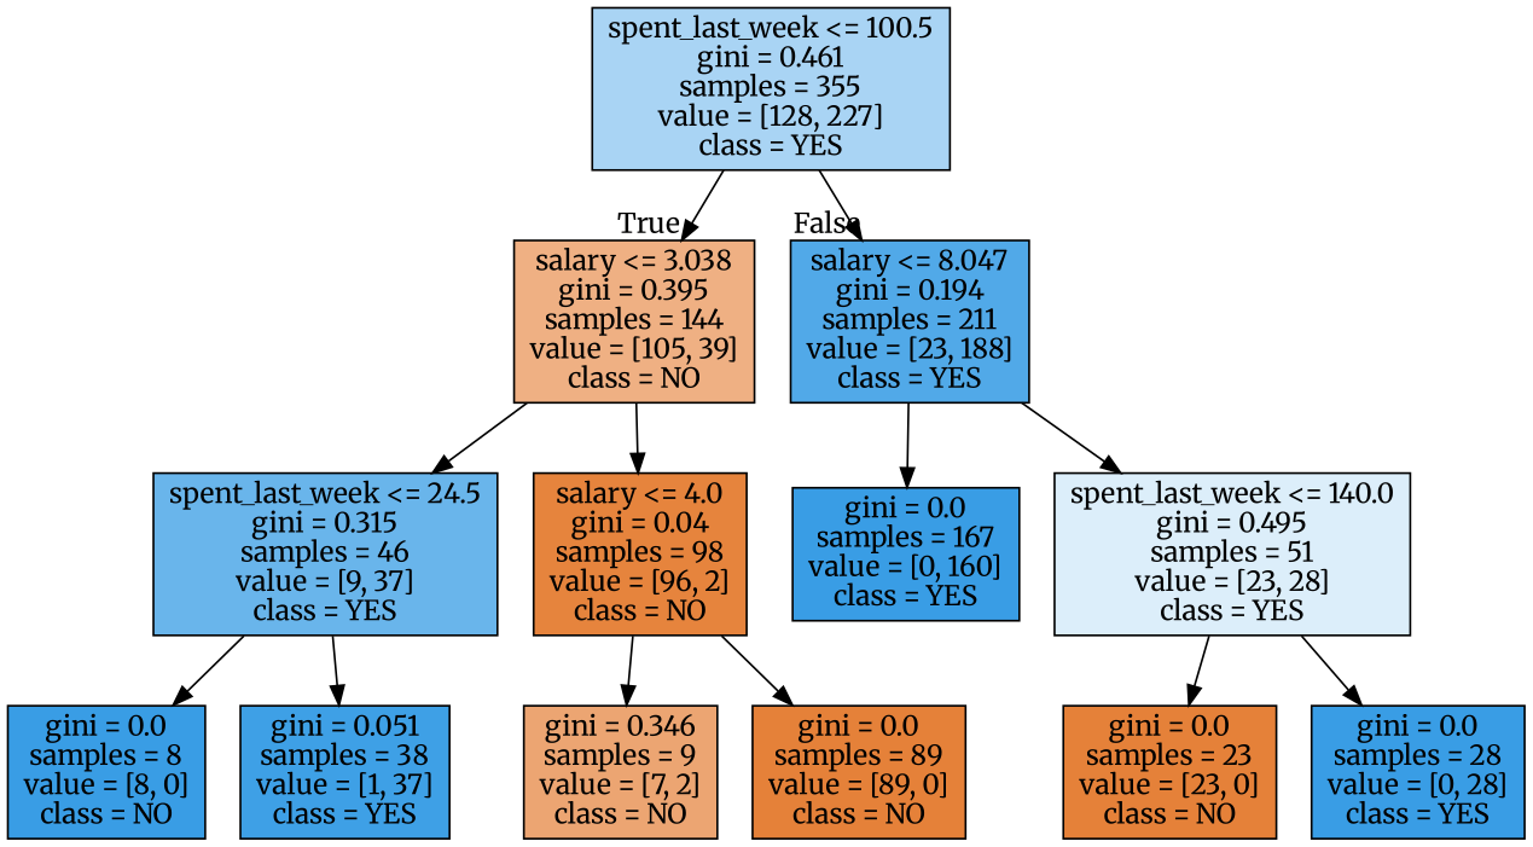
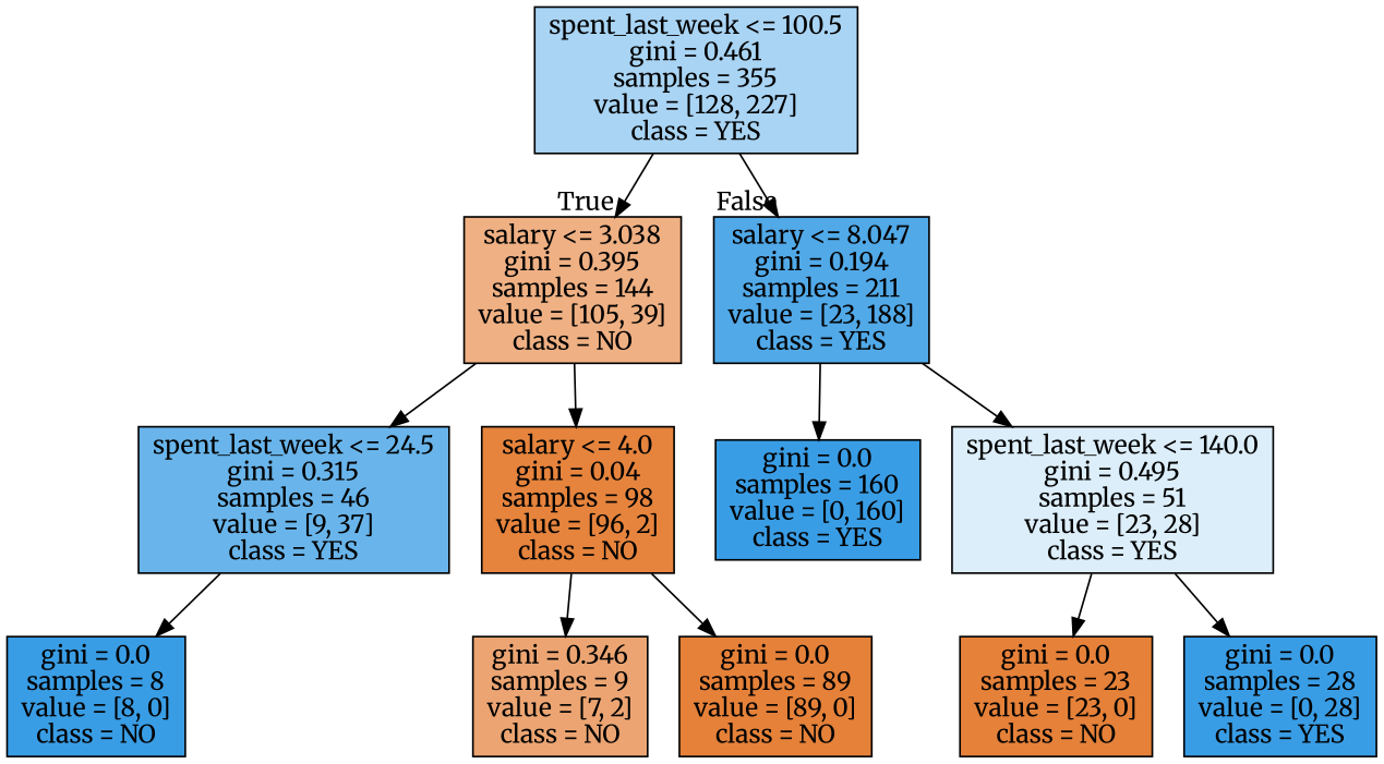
  digraph {
    fontname=Merriweather
    node [color=black fillcolor="#399de5" fontname=Merriweather shape=box style=filled]
    edge [fontname=Merriweather]
    n1 [fillcolor="#a9d4f4" label="spent_last_week <= 100.5\ngini = 0.461\nsamples = 355\nvalue = [128, 227]\nclass = YES"]
    n2 [fillcolor="#efb083" label="salary <= 3.038\ngini = 0.395\nsamples = 144\nvalue = [105, 39]\nclass = NO"]
    n3 [fillcolor="#51a9e8" label="salary <= 8.047\ngini = 0.194\nsamples = 211\nvalue = [23, 188]\nclass = YES"]
    n4 [fillcolor="#69b5eb" label="spent_last_week <= 24.5\ngini = 0.315\nsamples = 46\nvalue = [9, 37]\nclass = YES"]
    n5 [fillcolor="#e6843d" label="salary <= 4.0\ngini = 0.04\nsamples = 98\nvalue = [96, 2]\nclass = NO"]
-   n6 [label="gini = 0.0\nsamples = 167\nvalue = [0, 160]\nclass = YES"]
+   n6 [label="gini = 0.0\nsamples = 160\nvalue = [0, 160]\nclass = YES"]
    n7 [fillcolor="#dceefa" label="spent_last_week <= 140.0\ngini = 0.495\nsamples = 51\nvalue = [23, 28]\nclass = YES"]
    n8 [label="gini = 0.0\nsamples = 8\nvalue = [8, 0]\nclass = NO"]
-   n9 [fillcolor="#3ea0e6" label="gini = 0.051\nsamples = 38\nvalue = [1, 37]\nclass = YES"]
    n10 [fillcolor="#eca572" label="gini = 0.346\nsamples = 9\nvalue = [7, 2]\nclass = NO"]
    n11 [fillcolor="#e58139" label="gini = 0.0\nsamples = 89\nvalue = [89, 0]\nclass = NO"]
    n12 [fillcolor="#e58139" label="gini = 0.0\nsamples = 23\nvalue = [23, 0]\nclass = NO"]
    n13 [label="gini = 0.0\nsamples = 28\nvalue = [0, 28]\nclass = YES"]
    n1 -> n2 [headlabel=True labelangle=45 labeldistance=2.5]
    n1 -> n3 [headlabel=False labelangle=-45 labeldistance=2.5]
    n2 -> n4
    n2 -> n5
    n3 -> n6
    n3 -> n7
    n4 -> n8
-   n4 -> n9
    n5 -> n10
    n5 -> n11
    n7 -> n12
    n7 -> n13
  }
